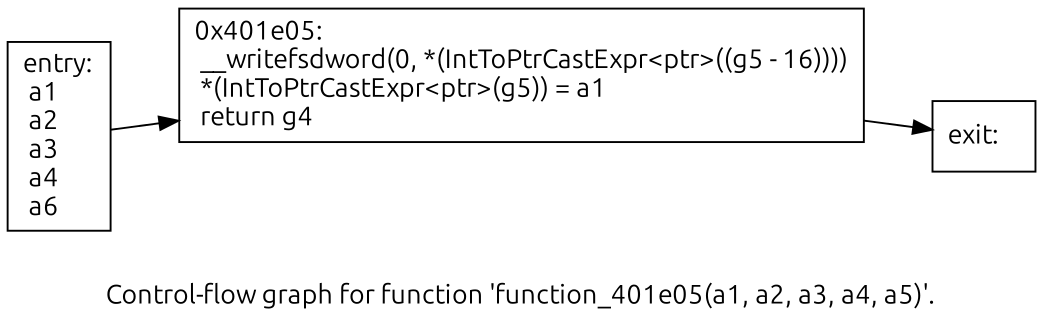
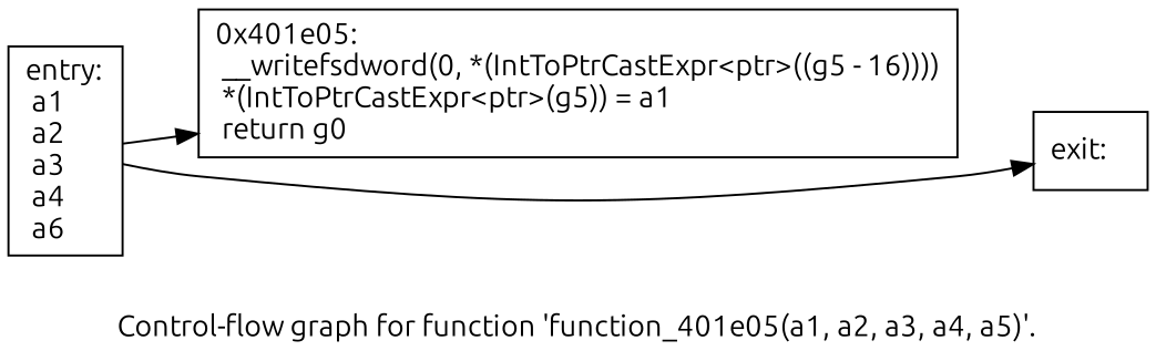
  digraph {
    fontname=Ubuntu
    label="Control-flow graph for function 'function_401e05(a1, a2, a3, a4, a5)'."
    rankdir=LR
    node [fontname=Ubuntu shape=record]
    edge [fontname=Ubuntu]
    n1 [label="{entry:\l  a1\l  a2\l  a3\l  a4\l  a6\l}"]
-   n2 [label="{0x401e05:\l  __writefsdword(0, *(IntToPtrCastExpr\<ptr\>((g5 - 16))))\l  *(IntToPtrCastExpr\<ptr\>(g5)) = a1\l  return g4\l}"]
+   n2 [label="{0x401e05:\l  __writefsdword(0, *(IntToPtrCastExpr\<ptr\>((g5 - 16))))\l  *(IntToPtrCastExpr\<ptr\>(g5)) = a1\l  return g0\l}"]
    n3 [label="{exit:\l}"]
    n1 -> n2
-   n2 -> n3
+   n1 -> n3
  }
